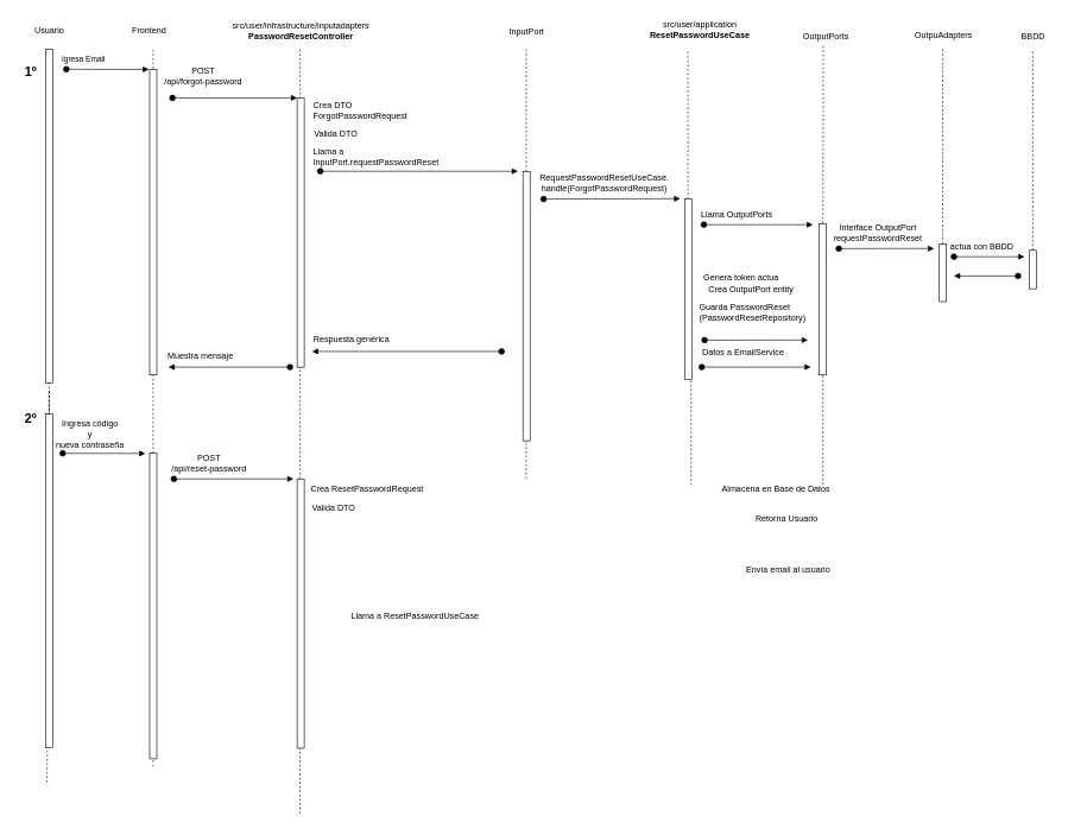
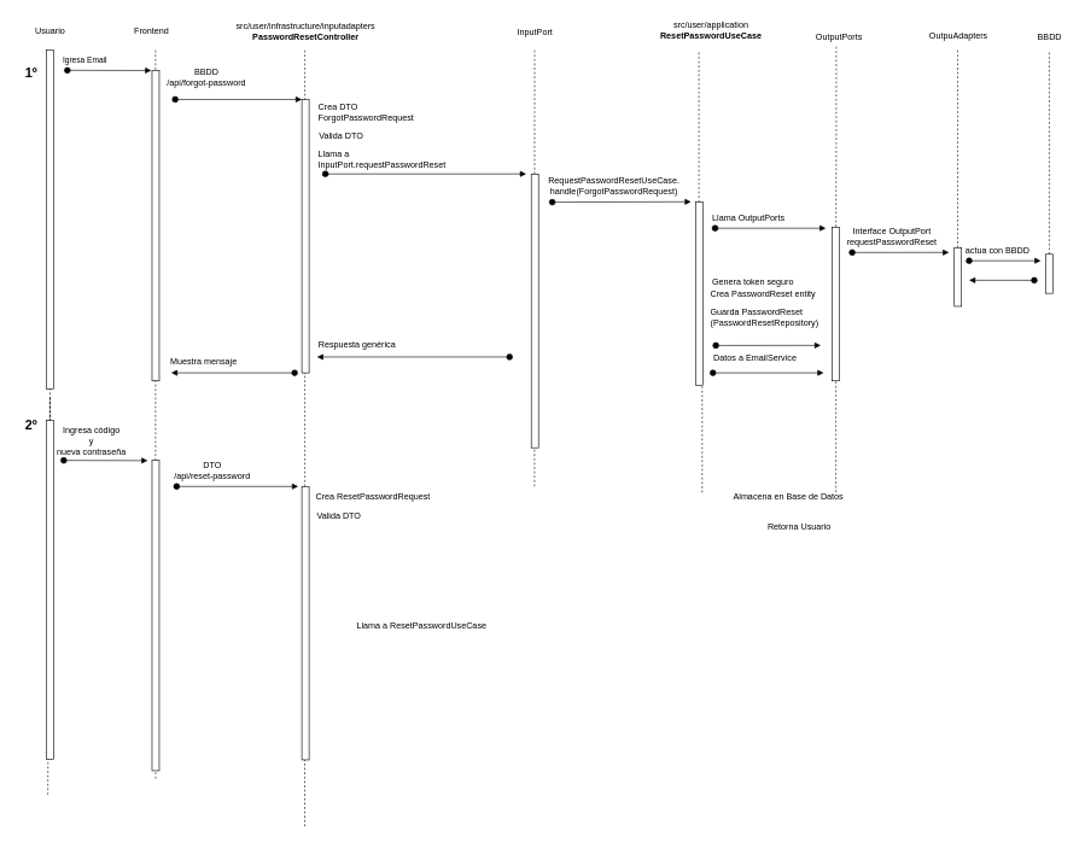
  <mxCell id="0" />
  <mxCell id="1" parent="0" />
  <mxCell id="2" value="Usuario" style="text;html=1;align=center;verticalAlign=middle;resizable=0;points=[];autosize=1;strokeColor=none;fillColor=none;" vertex="1" parent="1"><mxGeometry x="38" y="27" width="60" height="30" as="geometry" /></mxCell>
  <mxCell id="3" value="" style="endArrow=none;dashed=1;html=1;rounded=0;" edge="1" parent="1" source="8"><mxGeometry width="50" height="50" relative="1" as="geometry"><mxPoint x="68" y="619" as="sourcePoint" /><mxPoint x="68" y="69" as="targetPoint" /></mxGeometry></mxCell>
  <mxCell id="4" value="&lt;font style=&quot;font-size: 11px;&quot;&gt;Igresa Email&lt;/font&gt;" style="text;html=1;align=center;verticalAlign=middle;resizable=0;points=[];autosize=1;strokeColor=none;fillColor=none;" vertex="1" parent="1"><mxGeometry x="76" y="67" width="80" height="30" as="geometry" /></mxCell>
  <mxCell id="5" value="Frontend" style="text;html=1;align=center;verticalAlign=middle;resizable=0;points=[];autosize=1;strokeColor=none;fillColor=none;" vertex="1" parent="1"><mxGeometry x="173" y="27" width="70" height="30" as="geometry" /></mxCell>
  <mxCell id="6" value="" style="endArrow=none;dashed=1;html=1;rounded=0;" edge="1" parent="1" source="47"><mxGeometry width="50" height="50" relative="1" as="geometry"><mxPoint x="214" y="1076" as="sourcePoint" /><mxPoint x="213.86" y="67" as="targetPoint" /></mxGeometry></mxCell>
  <mxCell id="7" value="" style="endArrow=none;dashed=1;html=1;rounded=0;" edge="1" parent="1" source="43" target="8"><mxGeometry width="50" height="50" relative="1" as="geometry"><mxPoint x="65" y="1098" as="sourcePoint" /><mxPoint x="68" y="69" as="targetPoint" /><Array as="points" /></mxGeometry></mxCell>
  <mxCell id="8" value="" style="html=1;points=[[0,0,0,0,5],[0,1,0,0,-5],[1,0,0,0,5],[1,1,0,0,-5]];perimeter=orthogonalPerimeter;outlineConnect=0;targetShapes=umlLifeline;portConstraint=eastwest;newEdgeStyle={&quot;curved&quot;:0,&quot;rounded&quot;:0};" vertex="1" parent="1"><mxGeometry x="63" y="69" width="10" height="468" as="geometry" /></mxCell>
- <mxCell id="9" value="POST &lt;br&gt;/api/forgot-password " style="text;html=1;align=center;verticalAlign=middle;resizable=0;points=[];autosize=1;strokeColor=none;fillColor=none;" vertex="1" parent="1"><mxGeometry x="219" y="86" width="130" height="40" as="geometry" /></mxCell>
+ <mxCell id="9" value="BBDD &lt;br&gt;/api/forgot-password " style="text;html=1;align=center;verticalAlign=middle;resizable=0;points=[];autosize=1;strokeColor=none;fillColor=none;" vertex="1" parent="1"><mxGeometry x="219" y="86" width="130" height="40" as="geometry" /></mxCell>
  <mxCell id="10" value="" style="html=1;verticalAlign=bottom;startArrow=oval;startFill=1;endArrow=block;startSize=8;curved=0;rounded=0;" edge="1" parent="1"><mxGeometry width="60" relative="1" as="geometry"><mxPoint x="92" y="96.72" as="sourcePoint" /><mxPoint x="208" y="97" as="targetPoint" /></mxGeometry></mxCell>
  <mxCell id="11" value="src/user/infrastructure/inputadapters&lt;br&gt;&lt;b&gt;PasswordResetController&lt;/b&gt;" style="text;html=1;align=center;verticalAlign=middle;resizable=0;points=[];autosize=1;strokeColor=none;fillColor=none;" vertex="1" parent="1"><mxGeometry x="311" y="20.5" width="220" height="44" as="geometry" /></mxCell>
  <mxCell id="12" value="" style="endArrow=none;dashed=1;html=1;rounded=0;" edge="1" parent="1" source="51"><mxGeometry width="50" height="50" relative="1" as="geometry"><mxPoint x="420" y="1142" as="sourcePoint" /><mxPoint x="420.16" y="67" as="targetPoint" /></mxGeometry></mxCell>
  <mxCell id="13" value="" style="html=1;points=[[0,0,0,0,5],[0,1,0,0,-5],[1,0,0,0,5],[1,1,0,0,-5]];perimeter=orthogonalPerimeter;outlineConnect=0;targetShapes=umlLifeline;portConstraint=eastwest;newEdgeStyle={&quot;curved&quot;:0,&quot;rounded&quot;:0};" vertex="1" parent="1"><mxGeometry x="209" y="97" width="10" height="429" as="geometry" /></mxCell>
  <mxCell id="14" value="" style="html=1;verticalAlign=bottom;startArrow=oval;startFill=1;endArrow=block;startSize=8;curved=0;rounded=0;" edge="1" parent="1" target="15"><mxGeometry width="60" relative="1" as="geometry"><mxPoint x="241" y="137" as="sourcePoint" /><mxPoint x="406" y="137" as="targetPoint" /></mxGeometry></mxCell>
  <mxCell id="15" value="" style="html=1;points=[[0,0,0,0,5],[0,1,0,0,-5],[1,0,0,0,5],[1,1,0,0,-5]];perimeter=orthogonalPerimeter;outlineConnect=0;targetShapes=umlLifeline;portConstraint=eastwest;newEdgeStyle={&quot;curved&quot;:0,&quot;rounded&quot;:0};" vertex="1" parent="1"><mxGeometry x="416" y="137" width="10" height="378" as="geometry" /></mxCell>
  <mxCell id="16" value="Crea DTO&lt;br&gt;ForgotPasswordRequest" style="text;html=1;align=left;verticalAlign=middle;resizable=0;points=[];autosize=1;strokeColor=none;fillColor=none;" vertex="1" parent="1"><mxGeometry x="437" y="132" width="154" height="44" as="geometry" /></mxCell>
  <mxCell id="17" value="Valida DTO " style="text;html=1;align=center;verticalAlign=middle;resizable=0;points=[];autosize=1;strokeColor=none;fillColor=none;" vertex="1" parent="1"><mxGeometry x="426" y="171" width="88" height="33" as="geometry" /></mxCell>
  <mxCell id="18" value="Llama a &lt;br&gt;InputPort.requestPasswordReset" style="text;html=1;align=left;verticalAlign=middle;resizable=0;points=[];autosize=1;strokeColor=none;fillColor=none;" vertex="1" parent="1"><mxGeometry x="437" y="196" width="198" height="45" as="geometry" /></mxCell>
  <mxCell id="19" value="src/user/application&lt;br&gt;&lt;b&gt;ResetPasswordUseCase&lt;/b&gt;" style="text;html=1;align=center;verticalAlign=middle;resizable=0;points=[];autosize=1;strokeColor=none;fillColor=none;" vertex="1" parent="1"><mxGeometry x="898.5" y="20" width="165" height="44" as="geometry" /></mxCell>
  <mxCell id="20" value="" style="endArrow=none;dashed=1;html=1;rounded=0;" edge="1" parent="1"><mxGeometry width="50" height="50" relative="1" as="geometry"><mxPoint x="964.63" y="279" as="sourcePoint" /><mxPoint x="964.63" y="72" as="targetPoint" /></mxGeometry></mxCell>
  <mxCell id="21" value="" style="html=1;verticalAlign=bottom;startArrow=oval;startFill=1;endArrow=block;startSize=8;curved=0;rounded=0;" edge="1" parent="1"><mxGeometry width="60" relative="1" as="geometry"><mxPoint x="448.5" y="240" as="sourcePoint" /><mxPoint x="726" y="240" as="targetPoint" /></mxGeometry></mxCell>
  <mxCell id="22" value="OutputPorts&lt;span id=&quot;docs-internal-guid-dad68699-7fff-fbb5-738a-f895114adec2&quot;&gt;&lt;/span&gt;" style="text;html=1;align=center;verticalAlign=middle;resizable=0;points=[];autosize=1;strokeColor=none;fillColor=none;" vertex="1" parent="1"><mxGeometry x="1113" y="37" width="90" height="27" as="geometry" /></mxCell>
  <mxCell id="23" value="" style="endArrow=none;dashed=1;html=1;rounded=0;" edge="1" parent="1"><mxGeometry width="50" height="50" relative="1" as="geometry"><mxPoint x="1322.21" y="342" as="sourcePoint" /><mxPoint x="1322.21" y="69" as="targetPoint" /><Array as="points" /></mxGeometry></mxCell>
  <mxCell id="24" value="" style="html=1;verticalAlign=bottom;startArrow=oval;startFill=1;endArrow=block;startSize=8;curved=0;rounded=0;" edge="1" parent="1"><mxGeometry width="60" relative="1" as="geometry"><mxPoint x="987" y="315" as="sourcePoint" /><mxPoint x="1140" y="315" as="targetPoint" /></mxGeometry></mxCell>
  <mxCell id="25" value="" style="endArrow=none;dashed=1;html=1;rounded=0;" edge="1" parent="1" target="26"><mxGeometry width="50" height="50" relative="1" as="geometry"><mxPoint x="1154" y="680" as="sourcePoint" /><mxPoint x="1321.16" y="130" as="targetPoint" /></mxGeometry></mxCell>
  <mxCell id="26" value="" style="html=1;points=[[0,0,0,0,5],[0,1,0,0,-5],[1,0,0,0,5],[1,1,0,0,-5]];perimeter=orthogonalPerimeter;outlineConnect=0;targetShapes=umlLifeline;portConstraint=eastwest;newEdgeStyle={&quot;curved&quot;:0,&quot;rounded&quot;:0};" vertex="1" parent="1"><mxGeometry x="1149" y="314" width="10" height="212" as="geometry" /></mxCell>
  <mxCell id="27" value="Retorna Usuario" style="text;html=1;align=center;verticalAlign=middle;resizable=0;points=[];autosize=1;strokeColor=none;fillColor=none;" vertex="1" parent="1"><mxGeometry x="1048" y="711" width="110" height="33" as="geometry" /></mxCell>
- <mxCell id="28" value="Genera token actua" style="text;html=1;align=center;verticalAlign=middle;resizable=0;points=[];autosize=1;strokeColor=none;fillColor=none;" vertex="1" parent="1"><mxGeometry x="967" y="372" width="143" height="33" as="geometry" /></mxCell>
- <mxCell id="29" value="Crea OutputPort entity" style="text;html=1;align=center;verticalAlign=middle;resizable=0;points=[];autosize=1;strokeColor=none;fillColor=none;" vertex="1" parent="1"><mxGeometry x="970" y="390" width="165" height="33" as="geometry" /></mxCell>
+ <mxCell id="28" value="Genera token seguro" style="text;html=1;align=center;verticalAlign=middle;resizable=0;points=[];autosize=1;strokeColor=none;fillColor=none;" vertex="1" parent="1"><mxGeometry x="967" y="372" width="143" height="33" as="geometry" /></mxCell>
+ <mxCell id="29" value="Crea PasswordReset entity" style="text;html=1;align=center;verticalAlign=middle;resizable=0;points=[];autosize=1;strokeColor=none;fillColor=none;" vertex="1" parent="1"><mxGeometry x="970" y="390" width="165" height="33" as="geometry" /></mxCell>
  <mxCell id="30" value="&lt;div style=&quot;text-align: left;&quot;&gt;&lt;span style=&quot;background-color: initial;&quot;&gt;Guarda PasswordReset&lt;/span&gt;&lt;/div&gt;(PasswordResetRepository)" style="text;html=1;align=center;verticalAlign=middle;resizable=0;points=[];autosize=1;strokeColor=none;fillColor=none;" vertex="1" parent="1"><mxGeometry x="967" y="416" width="176" height="44" as="geometry" /></mxCell>
  <mxCell id="31" value="Almacena en Base de Datos" style="text;html=1;align=center;verticalAlign=middle;resizable=0;points=[];autosize=1;strokeColor=none;fillColor=none;" vertex="1" parent="1"><mxGeometry x="1000" y="669" width="176" height="33" as="geometry" /></mxCell>
  <mxCell id="32" value="" style="html=1;verticalAlign=bottom;startArrow=oval;startFill=1;endArrow=block;startSize=8;curved=0;rounded=0;" edge="1" parent="1"><mxGeometry width="60" relative="1" as="geometry"><mxPoint x="988" y="477.07" as="sourcePoint" /><mxPoint x="1133" y="477" as="targetPoint" /></mxGeometry></mxCell>
  <mxCell id="33" value="Datos a EmailService" style="text;html=1;align=center;verticalAlign=middle;resizable=0;points=[];autosize=1;strokeColor=none;fillColor=none;" vertex="1" parent="1"><mxGeometry x="970" y="477" width="143" height="33" as="geometry" /></mxCell>
  <mxCell id="34" value="" style="html=1;verticalAlign=bottom;startArrow=oval;startFill=1;endArrow=block;startSize=8;curved=0;rounded=0;" edge="1" parent="1"><mxGeometry width="60" relative="1" as="geometry"><mxPoint x="984" y="515" as="sourcePoint" /><mxPoint x="1137" y="515" as="targetPoint" /></mxGeometry></mxCell>
- <mxCell id="35" value="Envía email al usuario" style="text;html=1;align=center;verticalAlign=middle;resizable=0;points=[];autosize=1;strokeColor=none;fillColor=none;" vertex="1" parent="1"><mxGeometry x="1033" y="783" width="143" height="33" as="geometry" /></mxCell>
  <mxCell id="36" value="Respuesta genérica" style="text;html=1;align=center;verticalAlign=middle;resizable=0;points=[];autosize=1;strokeColor=none;fillColor=none;" vertex="1" parent="1"><mxGeometry x="426" y="460" width="132" height="33" as="geometry" /></mxCell>
  <mxCell id="37" value="" style="html=1;verticalAlign=bottom;startArrow=oval;startFill=1;endArrow=block;startSize=8;curved=0;rounded=0;" edge="1" parent="1"><mxGeometry width="60" relative="1" as="geometry"><mxPoint x="703" y="493" as="sourcePoint" /><mxPoint x="437" y="493" as="targetPoint" /></mxGeometry></mxCell>
  <mxCell id="38" value="Muestra mensaje" style="text;html=1;align=center;verticalAlign=middle;resizable=0;points=[];autosize=1;strokeColor=none;fillColor=none;" vertex="1" parent="1"><mxGeometry x="219" y="482" width="121" height="33" as="geometry" /></mxCell>
  <mxCell id="39" value="" style="html=1;verticalAlign=bottom;startArrow=oval;startFill=1;endArrow=block;startSize=8;curved=0;rounded=0;" edge="1" parent="1"><mxGeometry width="60" relative="1" as="geometry"><mxPoint x="406" y="515" as="sourcePoint" /><mxPoint x="235.5" y="515" as="targetPoint" /></mxGeometry></mxCell>
  <mxCell id="40" value="&lt;b&gt;&lt;font style=&quot;font-size: 18px;&quot;&gt;1º&lt;/font&gt;&lt;/b&gt;" style="text;html=1;align=center;verticalAlign=middle;resizable=0;points=[];autosize=1;strokeColor=none;fillColor=none;" vertex="1" parent="1"><mxGeometry x="20" y="83" width="44" height="33" as="geometry" /></mxCell>
  <mxCell id="41" value="&lt;b&gt;&lt;font style=&quot;font-size: 18px;&quot;&gt;2º&lt;/font&gt;&lt;/b&gt;" style="text;html=1;align=center;verticalAlign=middle;resizable=0;points=[];autosize=1;strokeColor=none;fillColor=none;" vertex="1" parent="1"><mxGeometry x="20" y="570" width="44" height="33" as="geometry" /></mxCell>
  <mxCell id="42" value="" style="endArrow=none;dashed=1;html=1;rounded=0;" edge="1" parent="1" target="43"><mxGeometry width="50" height="50" relative="1" as="geometry"><mxPoint x="65" y="1098" as="sourcePoint" /><mxPoint x="68" y="537" as="targetPoint" /><Array as="points"><mxPoint x="68" y="548" /></Array></mxGeometry></mxCell>
  <mxCell id="43" value="" style="html=1;points=[[0,0,0,0,5],[0,1,0,0,-5],[1,0,0,0,5],[1,1,0,0,-5]];perimeter=orthogonalPerimeter;outlineConnect=0;targetShapes=umlLifeline;portConstraint=eastwest;newEdgeStyle={&quot;curved&quot;:0,&quot;rounded&quot;:0};" vertex="1" parent="1"><mxGeometry x="63" y="581" width="10" height="468" as="geometry" /></mxCell>
  <mxCell id="44" value="Ingresa código &lt;br&gt;y &lt;br&gt;nueva contraseña" style="text;html=1;align=center;verticalAlign=middle;resizable=0;points=[];autosize=1;strokeColor=none;fillColor=none;" vertex="1" parent="1"><mxGeometry x="64" y="581" width="121" height="55" as="geometry" /></mxCell>
  <mxCell id="45" value="" style="html=1;verticalAlign=bottom;startArrow=oval;startFill=1;endArrow=block;startSize=8;curved=0;rounded=0;" edge="1" parent="1"><mxGeometry width="60" relative="1" as="geometry"><mxPoint x="87" y="636" as="sourcePoint" /><mxPoint x="203" y="636.28" as="targetPoint" /></mxGeometry></mxCell>
  <mxCell id="46" value="" style="endArrow=none;dashed=1;html=1;rounded=0;" edge="1" parent="1" target="47"><mxGeometry width="50" height="50" relative="1" as="geometry"><mxPoint x="214" y="1076" as="sourcePoint" /><mxPoint x="213.86" y="67" as="targetPoint" /></mxGeometry></mxCell>
  <mxCell id="47" value="" style="html=1;points=[[0,0,0,0,5],[0,1,0,0,-5],[1,0,0,0,5],[1,1,0,0,-5]];perimeter=orthogonalPerimeter;outlineConnect=0;targetShapes=umlLifeline;portConstraint=eastwest;newEdgeStyle={&quot;curved&quot;:0,&quot;rounded&quot;:0};" vertex="1" parent="1"><mxGeometry x="209" y="636" width="10" height="429" as="geometry" /></mxCell>
- <mxCell id="48" value="POST &lt;br&gt;/api/reset-password" style="text;html=1;align=center;verticalAlign=middle;resizable=0;points=[];autosize=1;strokeColor=none;fillColor=none;" vertex="1" parent="1"><mxGeometry x="226" y="628" width="132" height="44" as="geometry" /></mxCell>
+ <mxCell id="48" value="DTO &lt;br&gt;/api/reset-password" style="text;html=1;align=center;verticalAlign=middle;resizable=0;points=[];autosize=1;strokeColor=none;fillColor=none;" vertex="1" parent="1"><mxGeometry x="226" y="628" width="132" height="44" as="geometry" /></mxCell>
  <mxCell id="49" value="" style="html=1;verticalAlign=bottom;startArrow=oval;startFill=1;endArrow=block;startSize=8;curved=0;rounded=0;" edge="1" parent="1"><mxGeometry width="60" relative="1" as="geometry"><mxPoint x="243" y="672" as="sourcePoint" /><mxPoint x="411" y="672" as="targetPoint" /></mxGeometry></mxCell>
  <mxCell id="50" value="" style="endArrow=none;dashed=1;html=1;rounded=0;" edge="1" parent="1" target="51"><mxGeometry width="50" height="50" relative="1" as="geometry"><mxPoint x="420" y="1142" as="sourcePoint" /><mxPoint x="420.16" y="67" as="targetPoint" /></mxGeometry></mxCell>
  <mxCell id="51" value="" style="html=1;points=[[0,0,0,0,5],[0,1,0,0,-5],[1,0,0,0,5],[1,1,0,0,-5]];perimeter=orthogonalPerimeter;outlineConnect=0;targetShapes=umlLifeline;portConstraint=eastwest;newEdgeStyle={&quot;curved&quot;:0,&quot;rounded&quot;:0};" vertex="1" parent="1"><mxGeometry x="416" y="672" width="10" height="378" as="geometry" /></mxCell>
  <mxCell id="52" value="Crea ResetPasswordRequest" style="text;html=1;align=center;verticalAlign=middle;resizable=0;points=[];autosize=1;strokeColor=none;fillColor=none;" vertex="1" parent="1"><mxGeometry x="424" y="672" width="180" height="27" as="geometry" /></mxCell>
  <mxCell id="53" value="Valida DTO " style="text;html=1;align=center;verticalAlign=middle;resizable=0;points=[];autosize=1;strokeColor=none;fillColor=none;" vertex="1" parent="1"><mxGeometry x="426" y="699" width="81" height="27" as="geometry" /></mxCell>
  <mxCell id="54" value="Llama a ResetPasswordUseCase" style="text;whiteSpace=wrap;html=1;" vertex="1" parent="1"><mxGeometry x="490" y="851" width="207" height="36" as="geometry" /></mxCell>
  <mxCell id="55" value="InputPort" style="text;html=1;align=center;verticalAlign=middle;resizable=0;points=[];autosize=1;strokeColor=none;fillColor=none;" vertex="1" parent="1"><mxGeometry x="702" y="30" width="72" height="27" as="geometry" /></mxCell>
  <mxCell id="56" value="" style="endArrow=none;dashed=1;html=1;rounded=0;" edge="1" parent="1"><mxGeometry width="50" height="50" relative="1" as="geometry"><mxPoint x="737.47" y="672" as="sourcePoint" /><mxPoint x="737.63" y="67" as="targetPoint" /></mxGeometry></mxCell>
  <mxCell id="57" value="" style="html=1;points=[[0,0,0,0,5],[0,1,0,0,-5],[1,0,0,0,5],[1,1,0,0,-5]];perimeter=orthogonalPerimeter;outlineConnect=0;targetShapes=umlLifeline;portConstraint=eastwest;newEdgeStyle={&quot;curved&quot;:0,&quot;rounded&quot;:0};" vertex="1" parent="1"><mxGeometry x="733" y="240.5" width="10" height="378" as="geometry" /></mxCell>
  <mxCell id="58" value="RequestPasswordResetUseCase.&lt;br&gt;handle(ForgotPasswordRequest)" style="text;html=1;align=center;verticalAlign=middle;resizable=0;points=[];autosize=1;strokeColor=none;fillColor=none;" vertex="1" parent="1"><mxGeometry x="743" y="234" width="207" height="45" as="geometry" /></mxCell>
  <mxCell id="59" value="" style="endArrow=none;dashed=1;html=1;rounded=0;" edge="1" parent="1" target="60"><mxGeometry width="50" height="50" relative="1" as="geometry"><mxPoint x="969.16" y="680.5" as="sourcePoint" /><mxPoint x="969" y="72" as="targetPoint" /></mxGeometry></mxCell>
  <mxCell id="60" value="" style="html=1;points=[[0,0,0,0,5],[0,1,0,0,-5],[1,0,0,0,5],[1,1,0,0,-5]];perimeter=orthogonalPerimeter;outlineConnect=0;targetShapes=umlLifeline;portConstraint=eastwest;newEdgeStyle={&quot;curved&quot;:0,&quot;rounded&quot;:0};" vertex="1" parent="1"><mxGeometry x="960" y="279" width="10" height="253" as="geometry" /></mxCell>
  <mxCell id="61" value="" style="html=1;verticalAlign=bottom;startArrow=oval;startFill=1;endArrow=block;startSize=8;curved=0;rounded=0;entryX=1.018;entryY=0.988;entryDx=0;entryDy=0;entryPerimeter=0;" edge="1" parent="1" target="58"><mxGeometry width="60" relative="1" as="geometry"><mxPoint x="762" y="279" as="sourcePoint" /><mxPoint x="1039.5" y="279" as="targetPoint" /></mxGeometry></mxCell>
  <mxCell id="62" value="&lt;span id=&quot;docs-internal-guid-de7741ad-7fff-a843-fc8a-dca4fe2b1624&quot;&gt;&lt;/span&gt;" style="text;html=1;align=center;verticalAlign=middle;resizable=0;points=[];autosize=1;strokeColor=none;fillColor=none;" vertex="1" parent="1"><mxGeometry x="990" y="288" width="18" height="9" as="geometry" /></mxCell>
  <mxCell id="63" value="Llama OutputPorts&lt;span id=&quot;docs-internal-guid-089f68bf-7fff-e37e-9294-291edf8740ec&quot;&gt;&lt;/span&gt;" style="text;html=1;align=center;verticalAlign=middle;resizable=0;points=[];autosize=1;strokeColor=none;fillColor=none;" vertex="1" parent="1"><mxGeometry x="970" y="288" width="126" height="27" as="geometry" /></mxCell>
  <mxCell id="64" value="OutpuAdapters" style="text;html=1;align=center;verticalAlign=middle;resizable=0;points=[];autosize=1;strokeColor=none;fillColor=none;" vertex="1" parent="1"><mxGeometry x="1273" y="36" width="99" height="27" as="geometry" /></mxCell>
  <mxCell id="65" value="" style="endArrow=none;dashed=1;html=1;rounded=0;" edge="1" parent="1"><mxGeometry width="50" height="50" relative="1" as="geometry"><mxPoint x="1154" y="313" as="sourcePoint" /><mxPoint x="1154.43" y="62" as="targetPoint" /><Array as="points"><mxPoint x="1154.43" y="188" /></Array></mxGeometry></mxCell>
  <mxCell id="66" value="Interface OutputPort&lt;br&gt;requestPasswordReset" style="text;html=1;align=center;verticalAlign=middle;resizable=0;points=[];autosize=1;strokeColor=none;fillColor=none;" vertex="1" parent="1"><mxGeometry x="1159" y="303.5" width="144" height="45" as="geometry" /></mxCell>
  <mxCell id="67" value="" style="html=1;points=[[0,0,0,0,5],[0,1,0,0,-5],[1,0,0,0,5],[1,1,0,0,-5]];perimeter=orthogonalPerimeter;outlineConnect=0;targetShapes=umlLifeline;portConstraint=eastwest;newEdgeStyle={&quot;curved&quot;:0,&quot;rounded&quot;:0};" vertex="1" parent="1"><mxGeometry x="1317.5" y="342" width="10" height="81" as="geometry" /></mxCell>
  <mxCell id="68" value="BBDD" style="text;html=1;align=center;verticalAlign=middle;resizable=0;points=[];autosize=1;strokeColor=none;fillColor=none;" vertex="1" parent="1"><mxGeometry x="1422" y="37" width="54" height="27" as="geometry" /></mxCell>
  <mxCell id="69" value="" style="endArrow=none;dashed=1;html=1;rounded=0;" edge="1" parent="1" source="71"><mxGeometry width="50" height="50" relative="1" as="geometry"><mxPoint x="1448.71" y="342" as="sourcePoint" /><mxPoint x="1448.71" y="69" as="targetPoint" /><Array as="points" /></mxGeometry></mxCell>
  <mxCell id="70" value="actua con BBDD" style="text;html=1;align=center;verticalAlign=middle;resizable=0;points=[];autosize=1;strokeColor=none;fillColor=none;" vertex="1" parent="1"><mxGeometry x="1323" y="333" width="108" height="27" as="geometry" /></mxCell>
  <mxCell id="71" value="" style="html=1;points=[[0,0,0,0,5],[0,1,0,0,-5],[1,0,0,0,5],[1,1,0,0,-5]];perimeter=orthogonalPerimeter;outlineConnect=0;targetShapes=umlLifeline;portConstraint=eastwest;newEdgeStyle={&quot;curved&quot;:0,&quot;rounded&quot;:0};" vertex="1" parent="1"><mxGeometry x="1444" y="351" width="10" height="54" as="geometry" /></mxCell>
  <mxCell id="72" value="" style="html=1;verticalAlign=bottom;startArrow=oval;startFill=1;endArrow=block;startSize=8;curved=0;rounded=0;" edge="1" parent="1"><mxGeometry width="60" relative="1" as="geometry"><mxPoint x="1338" y="360" as="sourcePoint" /><mxPoint x="1437" y="360" as="targetPoint" /></mxGeometry></mxCell>
  <mxCell id="73" value="" style="html=1;verticalAlign=bottom;startArrow=oval;startFill=1;endArrow=block;startSize=8;curved=0;rounded=0;" edge="1" parent="1"><mxGeometry width="60" relative="1" as="geometry"><mxPoint x="1428" y="387" as="sourcePoint" /><mxPoint x="1338" y="387" as="targetPoint" /></mxGeometry></mxCell>
  <mxCell id="74" value="" style="html=1;verticalAlign=bottom;startArrow=oval;startFill=1;endArrow=block;startSize=8;curved=0;rounded=0;exitX=0.121;exitY=1.001;exitDx=0;exitDy=0;exitPerimeter=0;" edge="1" parent="1" source="66"><mxGeometry width="60" relative="1" as="geometry"><mxPoint x="1175.996" y="349.92" as="sourcePoint" /><mxPoint x="1310.14" y="348.5" as="targetPoint" /></mxGeometry></mxCell>
